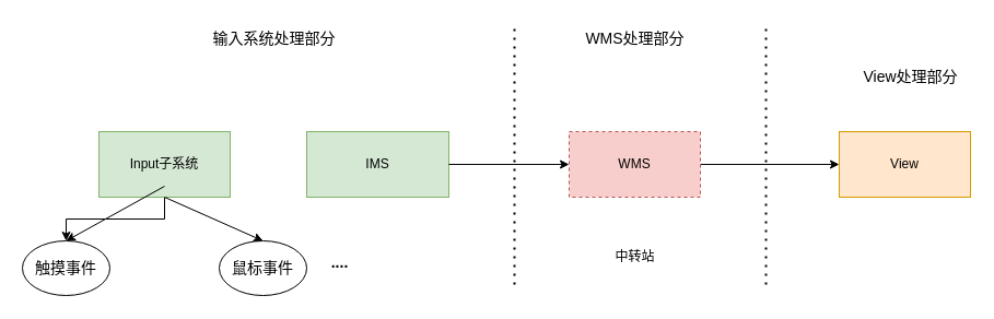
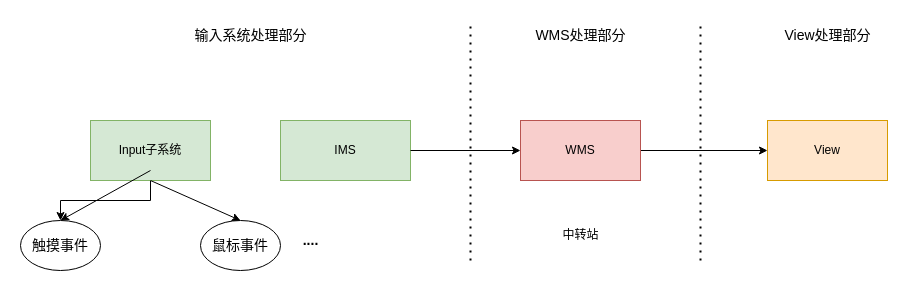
  <mxCell id="0" />
  <mxCell id="1" parent="0" />
  <mxCell id="2" value="" style="edgeStyle=orthogonalEdgeStyle;rounded=0;orthogonalLoop=1;jettySize=auto;html=1;fontSize=12;fontColor=#45B5FF;entryX=0;entryY=0.5;entryDx=0;entryDy=0;" edge="1" parent="1" source="3" target="7"><mxGeometry relative="1" as="geometry"><mxPoint x="740" y="150" as="targetPoint" /></mxGeometry></mxCell>
- <mxCell id="3" value="WMS" style="rounded=0;whiteSpace=wrap;html=1;fillColor=#f8cecc;strokeColor=#b85450;dashed=1;" parent="1" vertex="1"><mxGeometry x="520" y="120" width="120" height="60" as="geometry" /></mxCell>
+ <mxCell id="3" value="WMS" style="rounded=0;whiteSpace=wrap;html=1;fillColor=#f8cecc;strokeColor=#b85450;" parent="1" vertex="1"><mxGeometry x="520" y="120" width="120" height="60" as="geometry" /></mxCell>
  <mxCell id="4" value="IMS" style="rounded=0;whiteSpace=wrap;html=1;fillColor=#d5e8d4;strokeColor=#82b366;" parent="1" vertex="1"><mxGeometry x="280" y="120" width="130" height="60" as="geometry" /></mxCell>
  <mxCell id="5" value="" style="edgeStyle=orthogonalEdgeStyle;rounded=0;orthogonalLoop=1;jettySize=auto;html=1;fontSize=14;fontColor=#000000;" parent="1" source="6" target="13" edge="1"><mxGeometry relative="1" as="geometry" /></mxCell>
  <mxCell id="6" value="Input子系统" style="rounded=0;whiteSpace=wrap;html=1;fillColor=#d5e8d4;strokeColor=#82b366;" parent="1" vertex="1"><mxGeometry x="90" y="120" width="120" height="60" as="geometry" /></mxCell>
  <mxCell id="7" value="View" style="rounded=0;whiteSpace=wrap;html=1;fillColor=#ffe6cc;strokeColor=#d79b00;" parent="1" vertex="1"><mxGeometry x="767" y="120" width="120" height="60" as="geometry" /></mxCell>
  <mxCell id="8" value="" style="endArrow=none;dashed=1;html=1;dashPattern=1 3;strokeWidth=2;rounded=0;" parent="1" edge="1"><mxGeometry width="50" height="50" relative="1" as="geometry"><mxPoint x="470" y="260" as="sourcePoint" /><mxPoint x="470" y="20" as="targetPoint" /></mxGeometry></mxCell>
  <mxCell id="9" value="" style="endArrow=none;dashed=1;html=1;dashPattern=1 3;strokeWidth=2;rounded=0;" parent="1" edge="1"><mxGeometry width="50" height="50" relative="1" as="geometry"><mxPoint x="700" y="260" as="sourcePoint" /><mxPoint x="700" y="20" as="targetPoint" /></mxGeometry></mxCell>
  <mxCell id="10" value="输入系统处理部分" style="text;html=1;align=center;verticalAlign=middle;resizable=0;points=[];autosize=1;strokeColor=none;fillColor=none;fontColor=#000000;fontSize=14;" parent="1" vertex="1"><mxGeometry x="180" y="20" width="140" height="30" as="geometry" /></mxCell>
  <mxCell id="11" value="WMS处理部分" style="text;html=1;align=center;verticalAlign=middle;resizable=0;points=[];autosize=1;strokeColor=none;fillColor=none;fontSize=14;" parent="1" vertex="1"><mxGeometry x="525" y="20" width="110" height="30" as="geometry" /></mxCell>
- <mxCell id="12" value="View处理部分" style="text;html=1;align=center;verticalAlign=middle;resizable=0;points=[];autosize=1;strokeColor=none;fillColor=none;fontSize=14;" parent="1" vertex="1"><mxGeometry x="777" y="55" width="110" height="30" as="geometry" /></mxCell>
+ <mxCell id="12" value="View处理部分" style="text;html=1;align=center;verticalAlign=middle;resizable=0;points=[];autosize=1;strokeColor=none;fillColor=none;fontSize=14;" parent="1" vertex="1"><mxGeometry x="772" y="20" width="110" height="30" as="geometry" /></mxCell>
  <mxCell id="13" value="触摸事件" style="ellipse;whiteSpace=wrap;html=1;fontSize=14;fontColor=#000000;" parent="1" vertex="1"><mxGeometry x="20" y="220" width="80" height="50" as="geometry" /></mxCell>
  <mxCell id="14" value="鼠标事件" style="ellipse;whiteSpace=wrap;html=1;fontSize=14;fontColor=#000000;" parent="1" vertex="1"><mxGeometry x="200" y="220" width="80" height="50" as="geometry" /></mxCell>
  <mxCell id="15" value="" style="endArrow=classic;html=1;rounded=0;fontSize=14;fontColor=#000000;entryX=0.5;entryY=0;entryDx=0;entryDy=0;" parent="1" target="13" edge="1"><mxGeometry width="50" height="50" relative="1" as="geometry"><mxPoint x="150" y="170" as="sourcePoint" /><mxPoint x="500" y="180" as="targetPoint" /></mxGeometry></mxCell>
  <mxCell id="16" value="" style="endArrow=classic;html=1;rounded=0;fontSize=14;fontColor=#000000;entryX=0.5;entryY=0;entryDx=0;entryDy=0;exitX=0.5;exitY=1;exitDx=0;exitDy=0;" parent="1" source="6" target="14" edge="1"><mxGeometry width="50" height="50" relative="1" as="geometry"><mxPoint x="154" y="191.02" as="sourcePoint" /><mxPoint x="70" y="230" as="targetPoint" /></mxGeometry></mxCell>
  <mxCell id="17" value="...." style="text;html=1;align=center;verticalAlign=middle;resizable=0;points=[];autosize=1;strokeColor=none;fillColor=none;fontSize=14;fontColor=#000000;fontStyle=1" parent="1" vertex="1"><mxGeometry x="290" y="225" width="40" height="30" as="geometry" /></mxCell>
  <mxCell id="18" value="" style="endArrow=classic;html=1;rounded=0;fontSize=12;fontColor=#45B5FF;entryX=0;entryY=0.5;entryDx=0;entryDy=0;exitX=1;exitY=0.5;exitDx=0;exitDy=0;" edge="1" parent="1" source="4" target="3"><mxGeometry width="50" height="50" relative="1" as="geometry"><mxPoint x="500" y="230" as="sourcePoint" /><mxPoint x="550" y="180" as="targetPoint" /></mxGeometry></mxCell>
  <mxCell id="19" value="中转站" style="text;html=1;align=center;verticalAlign=middle;resizable=0;points=[];autosize=1;strokeColor=none;fillColor=none;fontSize=12;fontColor=#000000;" vertex="1" parent="1"><mxGeometry x="550" y="220" width="60" height="30" as="geometry" /></mxCell>
